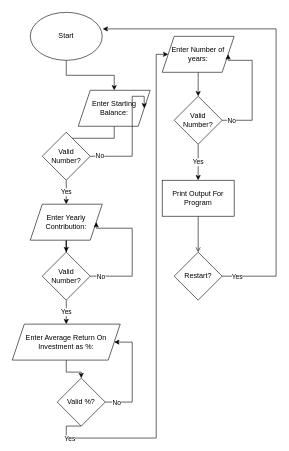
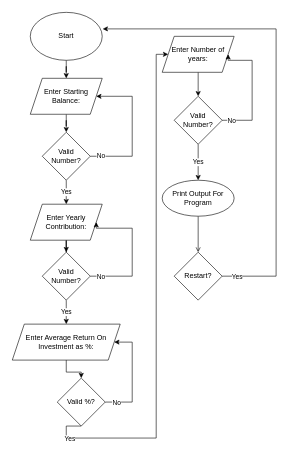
  <mxCell id="0" />
  <mxCell id="1" parent="0" />
  <mxCell id="2" style="edgeStyle=orthogonalEdgeStyle;rounded=0;orthogonalLoop=1;jettySize=auto;html=1;entryX=0.5;entryY=0;entryDx=0;entryDy=0;" edge="1" parent="1" source="3" target="5"><mxGeometry relative="1" as="geometry" /></mxCell>
  <mxCell id="3" value="Start" style="ellipse;whiteSpace=wrap;html=1;" vertex="1" parent="1"><mxGeometry x="50" y="20" width="120" height="80" as="geometry" /></mxCell>
  <mxCell id="4" style="edgeStyle=orthogonalEdgeStyle;rounded=0;orthogonalLoop=1;jettySize=auto;html=1;" edge="1" parent="1" source="5" target="9"><mxGeometry relative="1" as="geometry" /></mxCell>
- <mxCell id="5" value="Enter Starting Balance:" style="shape=parallelogram;perimeter=parallelogramPerimeter;whiteSpace=wrap;html=1;fixedSize=1;" vertex="1" parent="1"><mxGeometry x="130" y="150" width="120" height="60" as="geometry" /></mxCell>
+ <mxCell id="5" value="Enter Starting Balance:" style="shape=parallelogram;perimeter=parallelogramPerimeter;whiteSpace=wrap;html=1;fixedSize=1;" vertex="1" parent="1"><mxGeometry x="50" y="130" width="120" height="60" as="geometry" /></mxCell>
  <mxCell id="6" value="Yes" style="edgeStyle=orthogonalEdgeStyle;rounded=0;orthogonalLoop=1;jettySize=auto;html=1;exitX=0.5;exitY=1;exitDx=0;exitDy=0;entryX=0.5;entryY=0;entryDx=0;entryDy=0;" edge="1" parent="1" source="9" target="11"><mxGeometry relative="1" as="geometry" /></mxCell>
  <mxCell id="7" style="edgeStyle=orthogonalEdgeStyle;rounded=0;orthogonalLoop=1;jettySize=auto;html=1;exitX=1;exitY=0.5;exitDx=0;exitDy=0;entryX=1;entryY=0.5;entryDx=0;entryDy=0;" edge="1" parent="1" source="9" target="5"><mxGeometry relative="1" as="geometry"><Array as="points"><mxPoint x="220" y="260" /><mxPoint x="220" y="160" /></Array></mxGeometry></mxCell>
  <mxCell id="8" value="No" style="edgeLabel;html=1;align=center;verticalAlign=middle;resizable=0;points=[];" vertex="1" connectable="0" parent="7"><mxGeometry x="-0.854" y="2" relative="1" as="geometry"><mxPoint as="offset" /></mxGeometry></mxCell>
  <mxCell id="9" value="Valid Number?" style="rhombus;whiteSpace=wrap;html=1;" vertex="1" parent="1"><mxGeometry x="70" y="220" width="80" height="80" as="geometry" /></mxCell>
  <mxCell id="10" style="edgeStyle=orthogonalEdgeStyle;rounded=0;orthogonalLoop=1;jettySize=auto;html=1;" edge="1" parent="1" source="11" target="15"><mxGeometry relative="1" as="geometry" /></mxCell>
  <mxCell id="11" value="Enter Yearly Contribution:" style="shape=parallelogram;perimeter=parallelogramPerimeter;whiteSpace=wrap;html=1;fixedSize=1;" vertex="1" parent="1"><mxGeometry x="50" y="340" width="120" height="60" as="geometry" /></mxCell>
  <mxCell id="12" style="edgeStyle=orthogonalEdgeStyle;rounded=0;orthogonalLoop=1;jettySize=auto;html=1;exitX=1;exitY=0.5;exitDx=0;exitDy=0;entryX=1;entryY=0.5;entryDx=0;entryDy=0;" edge="1" parent="1" source="15" target="11"><mxGeometry relative="1" as="geometry"><Array as="points"><mxPoint x="220" y="460" /><mxPoint x="220" y="380" /><mxPoint x="160" y="380" /></Array></mxGeometry></mxCell>
  <mxCell id="13" value="No" style="edgeLabel;html=1;align=center;verticalAlign=middle;resizable=0;points=[];" vertex="1" connectable="0" parent="12"><mxGeometry x="-0.847" y="-1" relative="1" as="geometry"><mxPoint as="offset" /></mxGeometry></mxCell>
  <mxCell id="14" value="Yes" style="edgeStyle=orthogonalEdgeStyle;rounded=0;orthogonalLoop=1;jettySize=auto;html=1;entryX=0.5;entryY=0;entryDx=0;entryDy=0;" edge="1" parent="1" source="15" target="17"><mxGeometry relative="1" as="geometry"><Array as="points"><mxPoint x="110" y="510" /><mxPoint x="110" y="510" /></Array></mxGeometry></mxCell>
  <mxCell id="15" value="Valid Number?" style="rhombus;whiteSpace=wrap;html=1;" vertex="1" parent="1"><mxGeometry x="70" y="420" width="80" height="80" as="geometry" /></mxCell>
  <mxCell id="16" style="edgeStyle=orthogonalEdgeStyle;rounded=0;orthogonalLoop=1;jettySize=auto;html=1;" edge="1" parent="1" source="17" target="22"><mxGeometry relative="1" as="geometry" /></mxCell>
  <mxCell id="17" value="Enter Average Return On Investment as %:" style="shape=parallelogram;perimeter=parallelogramPerimeter;whiteSpace=wrap;html=1;fixedSize=1;" vertex="1" parent="1"><mxGeometry y="540" width="180" height="60" as="geometry" x="20" /></mxCell>
  <mxCell id="18" style="edgeStyle=orthogonalEdgeStyle;rounded=0;orthogonalLoop=1;jettySize=auto;html=1;entryX=1;entryY=0.5;entryDx=0;entryDy=0;" edge="1" parent="1" source="22" target="17"><mxGeometry relative="1" as="geometry"><mxPoint x="220" y="580" as="targetPoint" /><Array as="points"><mxPoint x="220" y="670" /><mxPoint x="220" y="570" /></Array></mxGeometry></mxCell>
  <mxCell id="19" value="No" style="edgeLabel;html=1;align=center;verticalAlign=middle;resizable=0;points=[];" vertex="1" connectable="0" parent="18"><mxGeometry x="-0.792" y="-1" relative="1" as="geometry"><mxPoint as="offset" /></mxGeometry></mxCell>
  <mxCell id="20" style="edgeStyle=orthogonalEdgeStyle;rounded=0;orthogonalLoop=1;jettySize=auto;html=1;exitX=0.5;exitY=1;exitDx=0;exitDy=0;entryX=0;entryY=0.5;entryDx=0;entryDy=0;" edge="1" parent="1" source="22" target="24"><mxGeometry relative="1" as="geometry"><mxPoint x="270" y="80" as="targetPoint" /><Array as="points"><mxPoint x="110" y="730" /><mxPoint x="260" y="730" /><mxPoint x="260" y="90" /></Array></mxGeometry></mxCell>
  <mxCell id="21" value="Yes" style="edgeLabel;html=1;align=center;verticalAlign=middle;resizable=0;points=[];" vertex="1" connectable="0" parent="20"><mxGeometry x="-0.882" y="-1" relative="1" as="geometry"><mxPoint as="offset" /></mxGeometry></mxCell>
  <mxCell id="22" value="Valid %?" style="rhombus;whiteSpace=wrap;html=1;" vertex="1" parent="1"><mxGeometry x="95" y="630" width="80" height="80" as="geometry" /></mxCell>
  <mxCell id="23" style="edgeStyle=orthogonalEdgeStyle;rounded=0;orthogonalLoop=1;jettySize=auto;html=1;" edge="1" parent="1" source="24" target="28"><mxGeometry relative="1" as="geometry" /></mxCell>
  <mxCell id="24" value="Enter Number of years:" style="shape=parallelogram;perimeter=parallelogramPerimeter;whiteSpace=wrap;html=1;fixedSize=1;" vertex="1" parent="1"><mxGeometry x="270" y="60" width="120" height="60" as="geometry" /></mxCell>
  <mxCell id="25" style="edgeStyle=orthogonalEdgeStyle;rounded=0;orthogonalLoop=1;jettySize=auto;html=1;entryX=1;entryY=0.5;entryDx=0;entryDy=0;" edge="1" parent="1" source="28" target="24"><mxGeometry relative="1" as="geometry"><Array as="points"><mxPoint x="420" y="200" /><mxPoint x="420" y="100" /><mxPoint x="380" y="100" /></Array></mxGeometry></mxCell>
  <mxCell id="26" value="No" style="edgeLabel;html=1;align=center;verticalAlign=middle;resizable=0;points=[];" vertex="1" connectable="0" parent="25"><mxGeometry x="-0.852" relative="1" as="geometry"><mxPoint as="offset" /></mxGeometry></mxCell>
  <mxCell id="27" value="Yes" style="edgeStyle=orthogonalEdgeStyle;rounded=0;orthogonalLoop=1;jettySize=auto;html=1;entryX=0.5;entryY=0;entryDx=0;entryDy=0;" edge="1" parent="1" source="28" target="30"><mxGeometry relative="1" as="geometry" /></mxCell>
  <mxCell id="28" value="Valid Number?" style="rhombus;whiteSpace=wrap;html=1;" vertex="1" parent="1"><mxGeometry x="290" y="160" width="80" height="80" as="geometry" /></mxCell>
  <mxCell id="29" style="edgeStyle=orthogonalEdgeStyle;rounded=0;orthogonalLoop=1;jettySize=auto;html=1;endArrow=open;" edge="1" parent="1" source="30" target="33"><mxGeometry relative="1" as="geometry" /></mxCell>
- <mxCell id="30" value="Print Output For Program" style="rounded=0;whiteSpace=wrap;html=1;" vertex="1" parent="1"><mxGeometry x="270" y="300" width="120" height="60" as="geometry" /></mxCell>
+ <mxCell id="30" value="Print Output For Program" style="ellipse;whiteSpace=wrap;html=1;" vertex="1" parent="1"><mxGeometry x="270" y="300" width="120" height="60" as="geometry" /></mxCell>
  <mxCell id="31" style="edgeStyle=orthogonalEdgeStyle;rounded=0;orthogonalLoop=1;jettySize=auto;html=1;entryX=1.007;entryY=0.345;entryDx=0;entryDy=0;entryPerimeter=0;" edge="1" parent="1" source="33" target="3"><mxGeometry relative="1" as="geometry"><Array as="points"><mxPoint x="460" y="460" /><mxPoint x="460" y="48" /></Array></mxGeometry></mxCell>
  <mxCell id="32" value="Yes" style="edgeLabel;html=1;align=center;verticalAlign=middle;resizable=0;points=[];" vertex="1" connectable="0" parent="31"><mxGeometry x="-0.94" y="-1" relative="1" as="geometry"><mxPoint as="offset" /></mxGeometry></mxCell>
  <mxCell id="33" value="Restart?" style="rhombus;whiteSpace=wrap;html=1;" vertex="1" parent="1"><mxGeometry x="290" y="420" width="80" height="80" as="geometry" /></mxCell>
